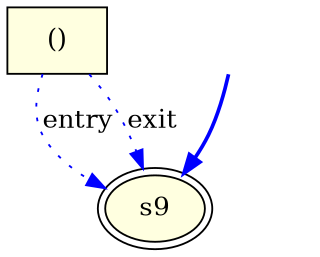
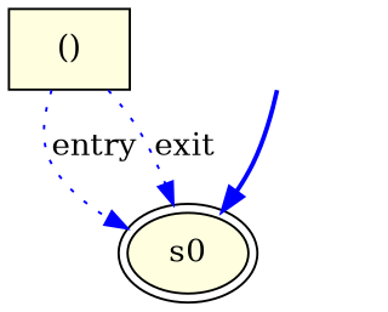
  digraph {
    rankdir=TB
    node [style=filled fillcolor=lightyellow]
    edge [style=dotted color=blue]
    n1 [label="()" shape=box]
-   s0 [peripheries=2 label=s9]
+   s0 [peripheries=2]
    _start_ [style=invis fillcolor=""]
    subgraph sub_1 {
      rank=same
      n1
    }
    n1 -> s0 [label=entry]
    n1 -> s0 [label=exit]
    _start_ -> s0 [style=bold]
  }
